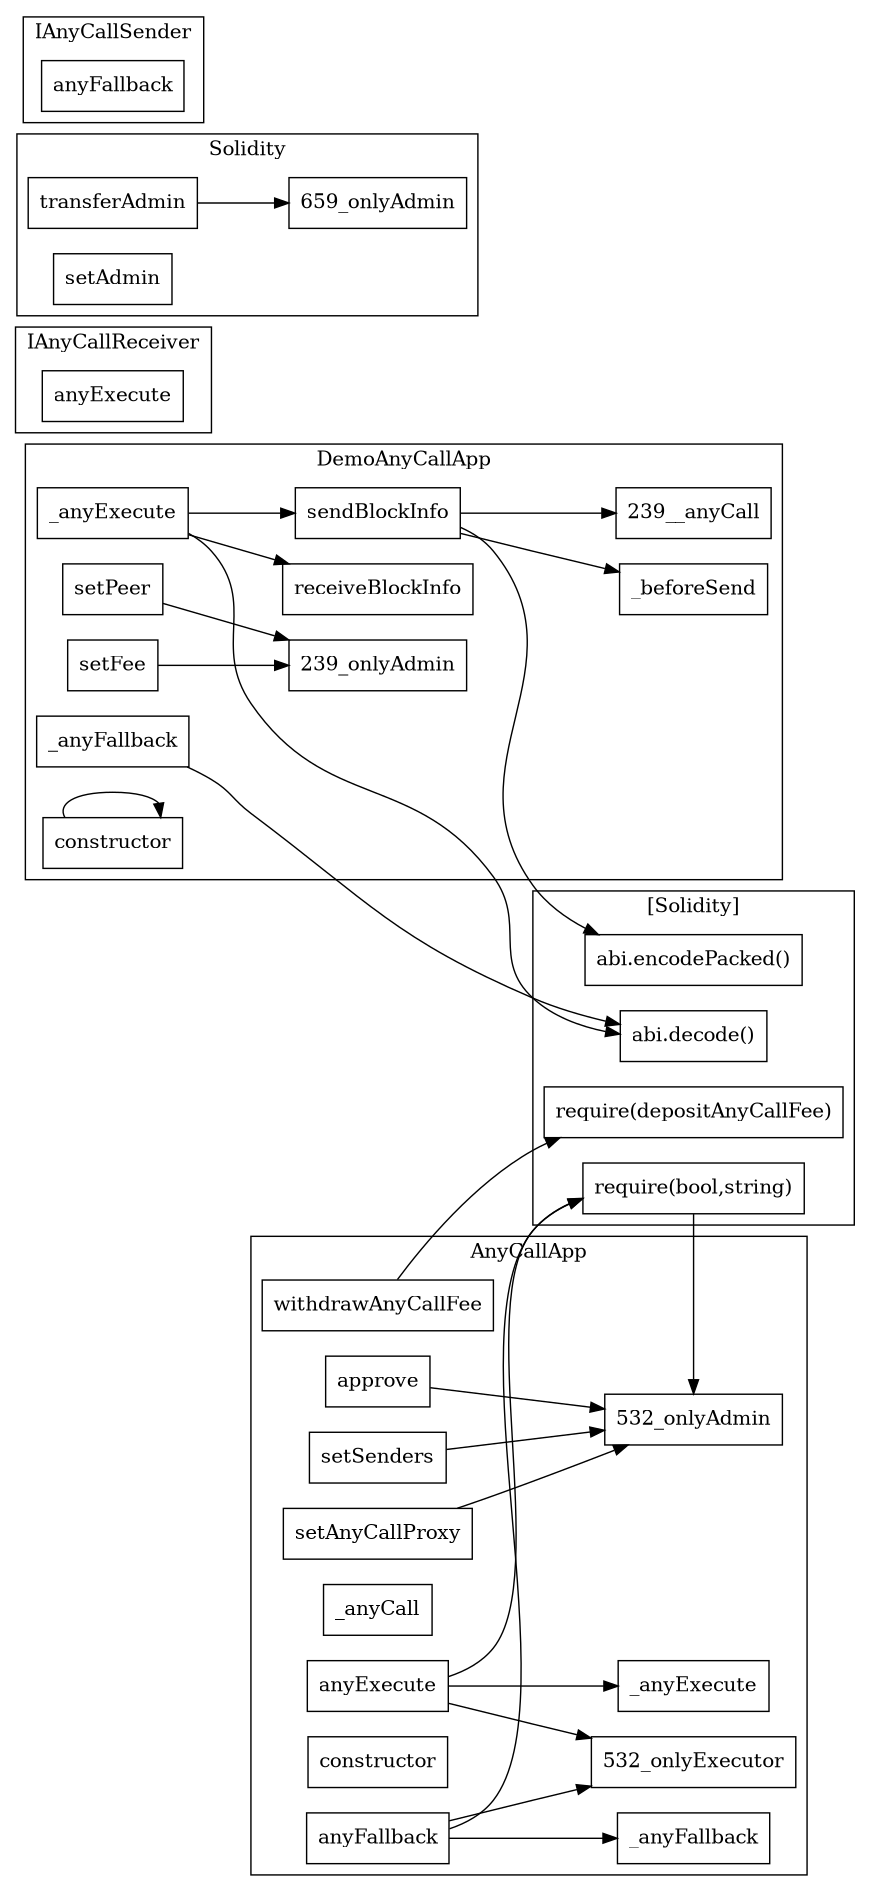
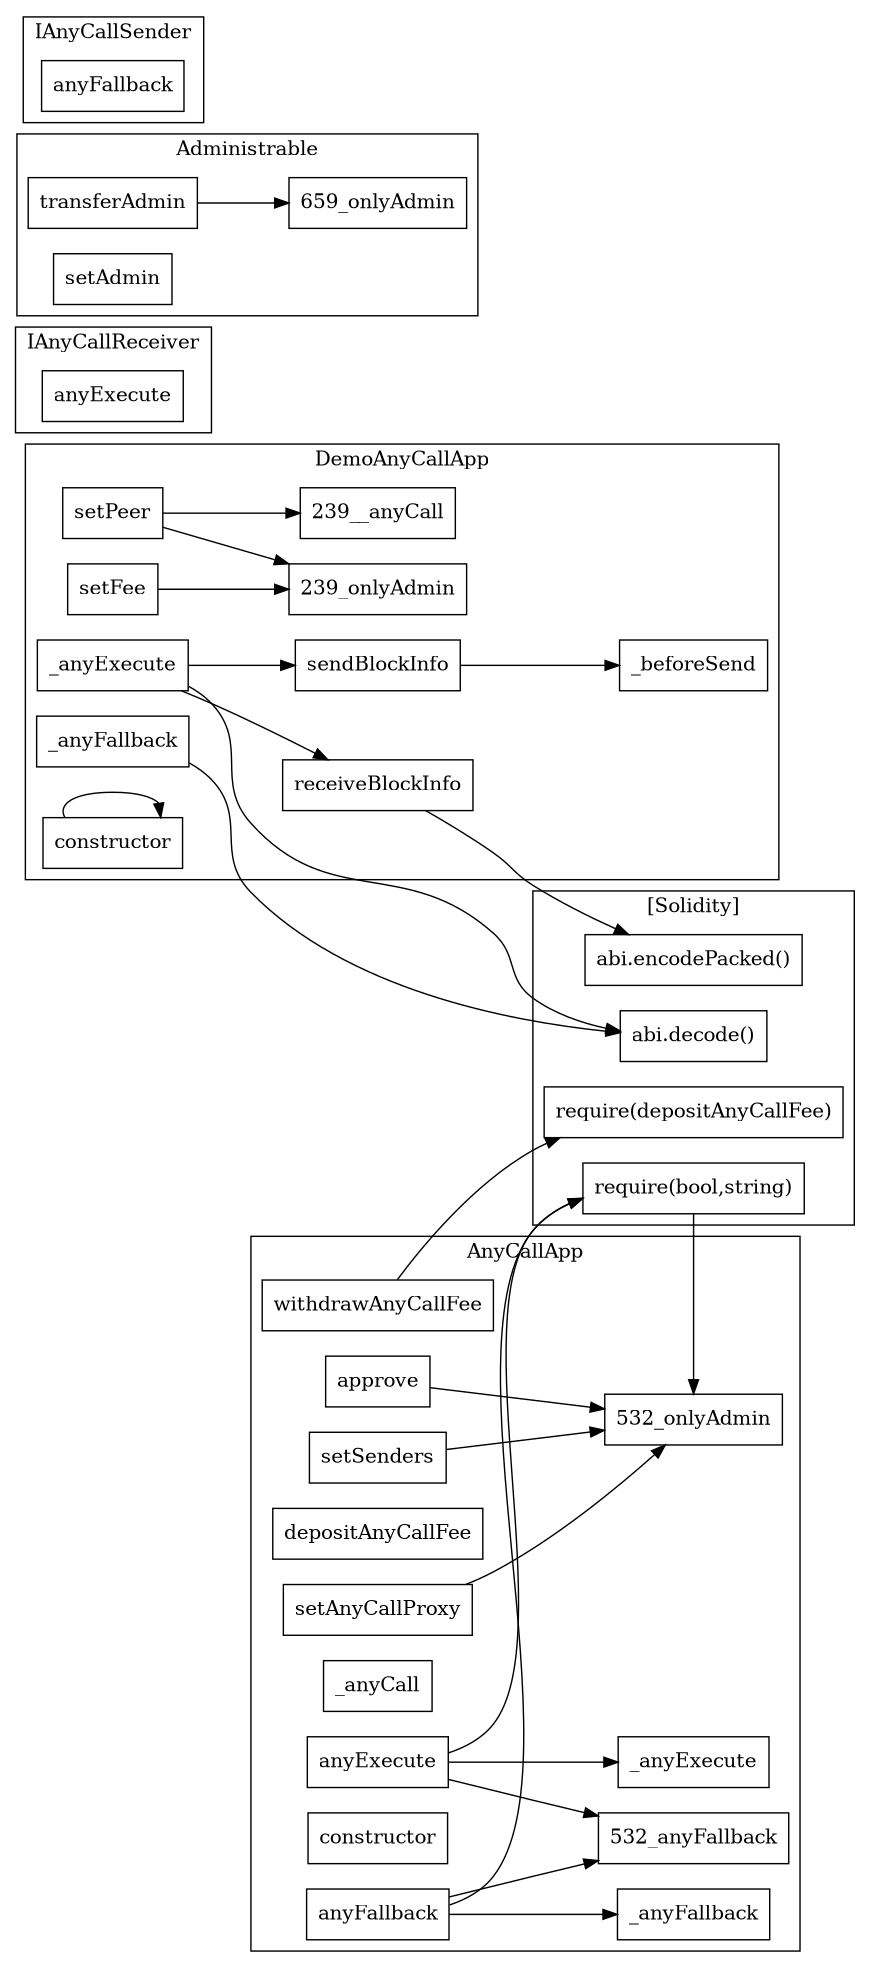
  strict digraph {
    rankdir=LR
    node [shape=box]
    n1 [label=_anyFallback]
    n2 [label=setPeer]
    "239_onlyAdmin"
    n4 [label=_beforeSend]
    n5 [label=receiveBlockInfo]
    n6 [label=_anyExecute]
    n7 [label=sendBlockInfo]
    n8 [label=setFee]
    "239__anyCall"
    n10 [label=constructor]
    n11 [label=anyExecute]
    n12 [label=transferAdmin]
    "659_onlyAdmin"
    n14 [label=setAdmin]
    n15 [label=setAnyCallProxy]
    "532_onlyAdmin"
    n17 [label=_anyFallback]
    n18 [label=approve]
    n19 [label=anyExecute]
    n20 [label=_anyExecute]
-   "532_onlyExecutor"
+   "532_onlyExecutor" [label="532_anyFallback"]
+   n22 [label=depositAnyCallFee]
    n23 [label=setSenders]
    n24 [label=_anyCall]
    n25 [label=anyFallback]
    n26 [label=constructor]
    n27 [label=withdrawAnyCallFee]
    n28 [label=anyFallback]
    "abi.decode()"
    "abi.encodePacked()"
    n31 [label="require(depositAnyCallFee)"]
    "require(bool,string)"
    subgraph cluster_1 {
      label=DemoAnyCallApp
      n1
      n2
      "239_onlyAdmin"
      n4
      n5
      n6
      n7
      n8
      "239__anyCall"
      n10
    }
    subgraph cluster_2 {
      label=IAnyCallReceiver
      n11
    }
    subgraph cluster_3 {
-     label=Solidity
+     label=Administrable
      n12
      "659_onlyAdmin"
      n14
    }
    subgraph cluster_4 {
      label=AnyCallApp
      n15
      "532_onlyAdmin"
      n17
      n18
      n19
      n20
      "532_onlyExecutor"
+     n22
      n23
      n24
      n25
      n26
      n27
    }
    subgraph cluster_5 {
      label=IAnyCallSender
      n28
    }
    subgraph cluster_6 {
      label="[Solidity]"
      "abi.decode()"
      "abi.encodePacked()"
      n31
      "require(bool,string)"
    }
    n1 -> "abi.decode()"
    n2 -> "239_onlyAdmin"
    n6 -> n5
    n6 -> n7
    n6 -> "abi.decode()"
    n7 -> n4
-   n7 -> "239__anyCall"
-   n7 -> "abi.encodePacked()"
+   n2 -> "239__anyCall"
+   n5 -> "abi.encodePacked()"
    n8 -> "239_onlyAdmin"
    n10 -> n10
    n12 -> "659_onlyAdmin"
    n15 -> "532_onlyAdmin"
    n18 -> "532_onlyAdmin"
    n19 -> n20
    n19 -> "532_onlyExecutor"
    n19 -> "require(bool,string)"
    n23 -> "532_onlyAdmin"
    n25 -> n17
    n25 -> "532_onlyExecutor"
    n25 -> "require(bool,string)"
    n27 -> n31
    "require(bool,string)" -> "532_onlyAdmin"
  }
